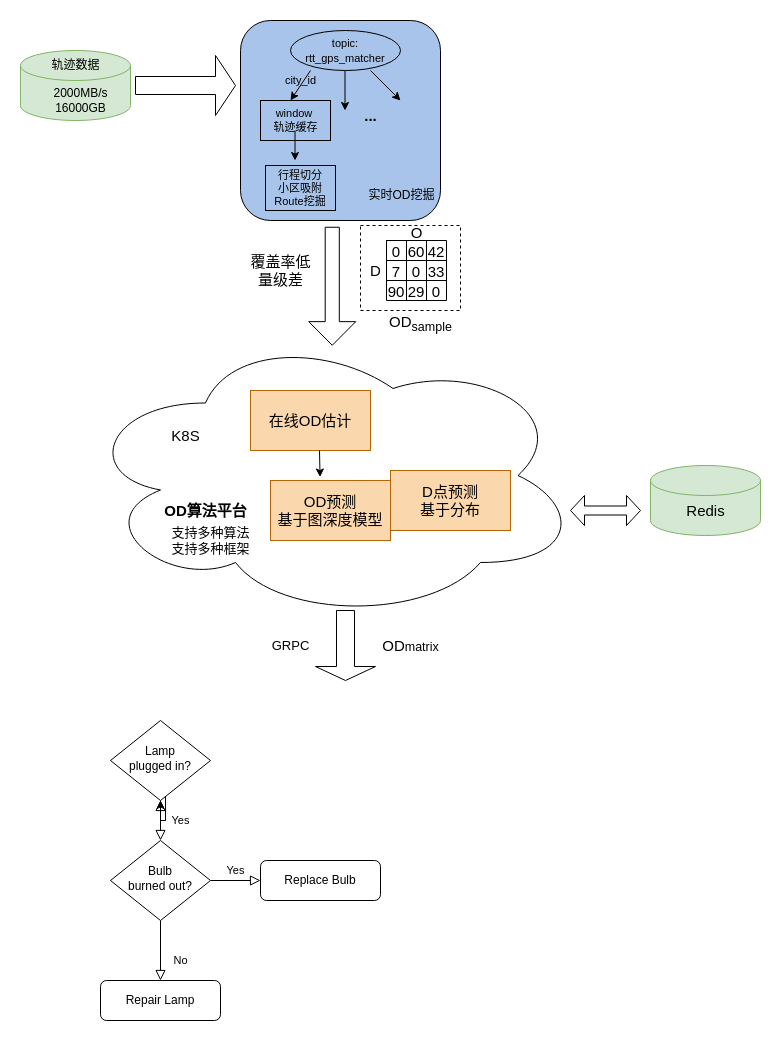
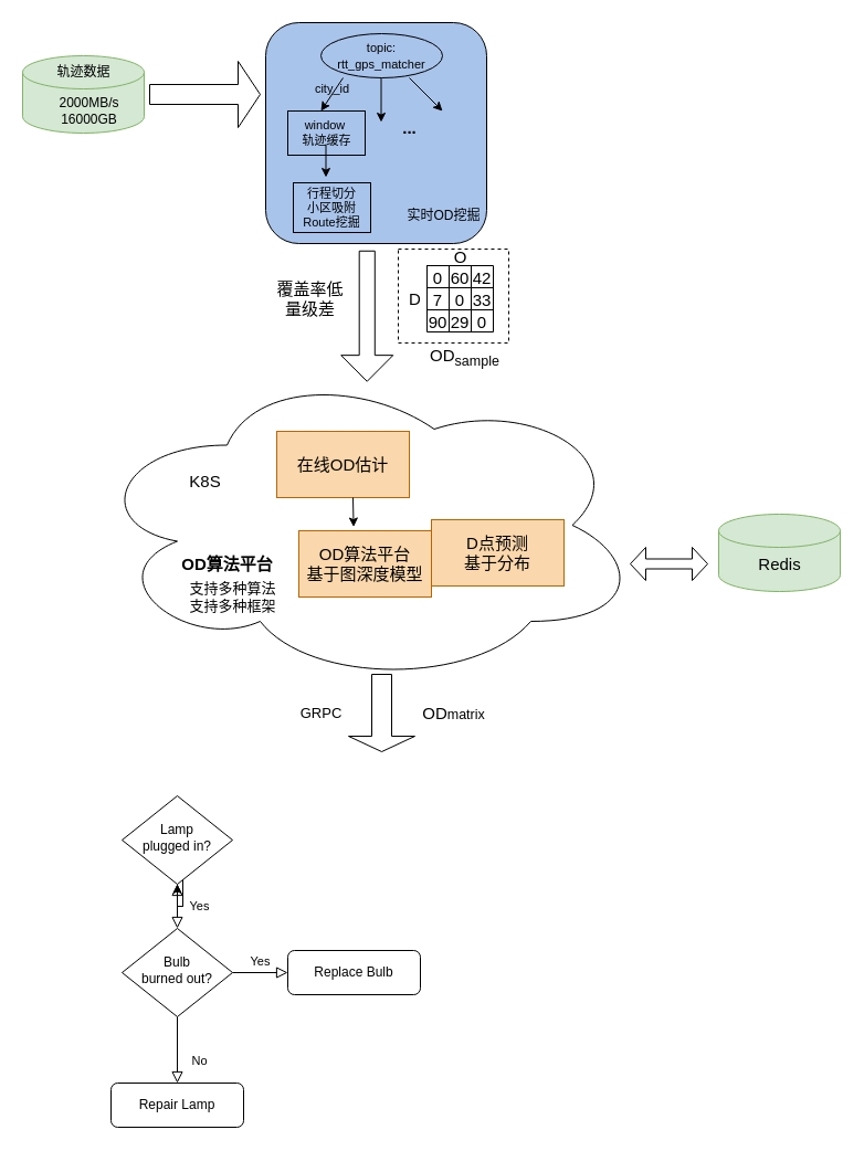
  <mxCell id="0" />
  <mxCell id="1" parent="0" />
  <mxCell id="2" value="" style="whiteSpace=wrap;html=1;fontSize=15;strokeColor=default;fillColor=#FFFFFF;dashed=1;" vertex="1" parent="1"><mxGeometry x="360" y="225" width="100" height="85" as="geometry" /></mxCell>
  <mxCell id="3" value="" style="rounded=0;html=1;jettySize=auto;orthogonalLoop=1;fontSize=11;endArrow=block;endFill=0;endSize=8;strokeWidth=1;shadow=0;labelBackgroundColor=none;edgeStyle=orthogonalEdgeStyle;" parent="1" target="6" edge="1"><mxGeometry relative="1" as="geometry"><mxPoint x="185" y="770" as="sourcePoint" /></mxGeometry></mxCell>
  <mxCell id="4" value="" style="edgeStyle=orthogonalEdgeStyle;rounded=0;orthogonalLoop=1;jettySize=auto;html=1;" edge="1" parent="1" target="6"><mxGeometry relative="1" as="geometry"><mxPoint x="185" y="770" as="sourcePoint" /></mxGeometry></mxCell>
  <mxCell id="5" value="Yes" style="rounded=0;html=1;jettySize=auto;orthogonalLoop=1;fontSize=11;endArrow=block;endFill=0;endSize=8;strokeWidth=1;shadow=0;labelBackgroundColor=none;edgeStyle=orthogonalEdgeStyle;" parent="1" source="6" target="9" edge="1"><mxGeometry y="20" relative="1" as="geometry"><mxPoint as="offset" /></mxGeometry></mxCell>
  <mxCell id="6" value="Lamp&lt;br&gt;plugged in?" style="rhombus;whiteSpace=wrap;html=1;shadow=0;fontFamily=Helvetica;fontSize=12;align=center;strokeWidth=1;spacing=6;spacingTop=-4;" parent="1" vertex="1"><mxGeometry x="110" y="720" width="100" height="80" as="geometry" /></mxCell>
  <mxCell id="7" value="No" style="rounded=0;html=1;jettySize=auto;orthogonalLoop=1;fontSize=11;endArrow=block;endFill=0;endSize=8;strokeWidth=1;shadow=0;labelBackgroundColor=none;edgeStyle=orthogonalEdgeStyle;" parent="1" source="9" target="10" edge="1"><mxGeometry x="0.333" y="20" relative="1" as="geometry"><mxPoint as="offset" /></mxGeometry></mxCell>
  <mxCell id="8" value="Yes" style="edgeStyle=orthogonalEdgeStyle;rounded=0;html=1;jettySize=auto;orthogonalLoop=1;fontSize=11;endArrow=block;endFill=0;endSize=8;strokeWidth=1;shadow=0;labelBackgroundColor=none;" parent="1" source="9" target="11" edge="1"><mxGeometry y="10" relative="1" as="geometry"><mxPoint as="offset" /></mxGeometry></mxCell>
  <mxCell id="9" value="Bulb&lt;br&gt;burned out?" style="rhombus;whiteSpace=wrap;html=1;shadow=0;fontFamily=Helvetica;fontSize=12;align=center;strokeWidth=1;spacing=6;spacingTop=-4;" parent="1" vertex="1"><mxGeometry x="110" y="840" width="100" height="80" as="geometry" /></mxCell>
  <mxCell id="10" value="Repair Lamp" style="rounded=1;whiteSpace=wrap;html=1;fontSize=12;glass=0;strokeWidth=1;shadow=0;" parent="1" vertex="1"><mxGeometry x="100" y="980" width="120" height="40" as="geometry" /></mxCell>
  <mxCell id="11" value="Replace Bulb" style="rounded=1;whiteSpace=wrap;html=1;fontSize=12;glass=0;strokeWidth=1;shadow=0;" parent="1" vertex="1"><mxGeometry x="260" y="860" width="120" height="40" as="geometry" /></mxCell>
  <mxCell id="12" value="" style="ellipse;shape=cloud;whiteSpace=wrap;html=1;" vertex="1" parent="1"><mxGeometry x="80" y="330" width="500" height="290" as="geometry" /></mxCell>
  <mxCell id="13" value="" style="shape=cylinder3;whiteSpace=wrap;html=1;boundedLbl=1;backgroundOutline=1;size=15;fillColor=#d5e8d4;strokeColor=#82b366;" vertex="1" parent="1"><mxGeometry x="20" y="50" width="110" height="70" as="geometry" /></mxCell>
  <mxCell id="14" value="&lt;br&gt;&lt;span style=&quot;background-color: initial;&quot;&gt;2000MB/s &lt;br&gt;16000GB&lt;/span&gt;&lt;div&gt;&lt;br&gt;&lt;/div&gt;" style="text;html=1;align=center;verticalAlign=middle;resizable=0;points=[];autosize=1;strokeColor=none;fillColor=none;" vertex="1" parent="1"><mxGeometry x="40" y="65" width="80" height="70" as="geometry" /></mxCell>
  <mxCell id="15" value="轨迹数据" style="text;html=1;align=center;verticalAlign=middle;resizable=0;points=[];autosize=1;strokeColor=none;fillColor=none;" vertex="1" parent="1"><mxGeometry x="40" y="50" width="70" height="30" as="geometry" /></mxCell>
  <mxCell id="16" value="" style="rounded=1;whiteSpace=wrap;html=1;fillColor=#A9C4EB;" vertex="1" parent="1"><mxGeometry x="240" y="20" width="200" height="200" as="geometry" /></mxCell>
  <mxCell id="17" value="实时OD挖掘" style="text;html=1;align=center;verticalAlign=middle;resizable=0;points=[];autosize=1;strokeColor=none;fillColor=none;" vertex="1" parent="1"><mxGeometry x="356" y="180" width="90" height="30" as="geometry" /></mxCell>
  <mxCell id="18" value="&lt;font style=&quot;font-size: 11px;&quot;&gt;topic: rtt_gps_matcher&lt;/font&gt;" style="ellipse;whiteSpace=wrap;html=1;fillColor=#A9C4EB;" vertex="1" parent="1"><mxGeometry x="290" y="30" width="110" height="40" as="geometry" /></mxCell>
  <mxCell id="19" value="" style="endArrow=classic;html=1;rounded=0;fontSize=11;" edge="1" parent="1"><mxGeometry width="50" height="50" relative="1" as="geometry"><mxPoint x="310" y="70" as="sourcePoint" /><mxPoint x="290" y="100" as="targetPoint" /></mxGeometry></mxCell>
  <mxCell id="20" value="city_id" style="text;html=1;align=center;verticalAlign=middle;resizable=0;points=[];autosize=1;strokeColor=none;fillColor=none;fontSize=11;" vertex="1" parent="1"><mxGeometry x="270" y="65" width="60" height="30" as="geometry" /></mxCell>
  <mxCell id="21" value="" style="endArrow=classic;html=1;rounded=0;fontSize=11;" edge="1" parent="1"><mxGeometry width="50" height="50" relative="1" as="geometry"><mxPoint x="344.5" y="70" as="sourcePoint" /><mxPoint x="344.5" y="110" as="targetPoint" /></mxGeometry></mxCell>
  <mxCell id="22" value="" style="endArrow=classic;html=1;rounded=0;fontSize=11;" edge="1" parent="1"><mxGeometry width="50" height="50" relative="1" as="geometry"><mxPoint x="370" y="70" as="sourcePoint" /><mxPoint x="400" y="100" as="targetPoint" /></mxGeometry></mxCell>
  <mxCell id="23" value="" style="ellipse;whiteSpace=wrap;html=1;fontSize=11;" vertex="1" parent="1"><mxGeometry x="260" y="105" width="70" height="30" as="geometry" /></mxCell>
  <mxCell id="24" value="window&amp;nbsp;&lt;br&gt;轨迹缓存" style="text;html=1;align=center;verticalAlign=middle;resizable=0;points=[];autosize=1;strokeColor=default;fillColor=#A9C4EB;fontSize=11;" vertex="1" parent="1"><mxGeometry x="260" y="100" width="70" height="40" as="geometry" /></mxCell>
  <mxCell id="25" value="" style="endArrow=classic;html=1;rounded=0;fontSize=11;" edge="1" parent="1"><mxGeometry width="50" height="50" relative="1" as="geometry"><mxPoint x="294.5" y="130" as="sourcePoint" /><mxPoint x="294.5" y="160" as="targetPoint" /></mxGeometry></mxCell>
  <mxCell id="26" value="行程切分&lt;br&gt;小区吸附&lt;br&gt;Route挖掘" style="whiteSpace=wrap;html=1;fontSize=11;fillColor=#A9C4EB;" vertex="1" parent="1"><mxGeometry x="265" y="165" width="70" height="45" as="geometry" /></mxCell>
  <mxCell id="27" value="&lt;b&gt;&lt;font style=&quot;font-size: 15px;&quot;&gt;...&lt;/font&gt;&lt;/b&gt;" style="text;html=1;align=center;verticalAlign=middle;resizable=0;points=[];autosize=1;strokeColor=none;fillColor=none;fontSize=11;" vertex="1" parent="1"><mxGeometry x="350" y="100" width="40" height="30" as="geometry" /></mxCell>
  <mxCell id="28" value="" style="shape=singleArrow;whiteSpace=wrap;html=1;rotation=90;" vertex="1" parent="1"><mxGeometry x="272.75" y="262.25" width="118" height="47" as="geometry" /></mxCell>
  <mxCell id="29" value="在线OD估计" style="whiteSpace=wrap;html=1;fontSize=15;strokeColor=#b46504;fillColor=#fad7ac;" vertex="1" parent="1"><mxGeometry x="250" y="390" width="120" height="60" as="geometry" /></mxCell>
  <mxCell id="30" value="" style="shape=table;html=1;whiteSpace=wrap;startSize=0;container=1;collapsible=0;childLayout=tableLayout;fontSize=15;" vertex="1" parent="1"><mxGeometry x="386" y="240" width="60" height="60" as="geometry" /></mxCell>
  <mxCell id="31" value="" style="shape=tableRow;horizontal=0;startSize=0;swimlaneHead=0;swimlaneBody=0;top=0;left=0;bottom=0;right=0;collapsible=0;dropTarget=0;fillColor=none;points=[[0,0.5],[1,0.5]];portConstraint=eastwest;fontSize=15;strokeColor=default;" vertex="1" parent="30"><mxGeometry width="60" height="20" as="geometry" /></mxCell>
  <mxCell id="32" value="0" style="shape=partialRectangle;html=1;whiteSpace=wrap;connectable=0;fillColor=none;top=0;left=0;bottom=0;right=0;overflow=hidden;fontSize=15;strokeColor=default;" vertex="1" parent="31"><mxGeometry width="20" height="20" as="geometry"><mxRectangle width="20" height="20" as="alternateBounds" /></mxGeometry></mxCell>
  <mxCell id="33" value="60" style="shape=partialRectangle;html=1;whiteSpace=wrap;connectable=0;fillColor=none;top=0;left=0;bottom=0;right=0;overflow=hidden;fontSize=15;strokeColor=default;" vertex="1" parent="31"><mxGeometry x="20" width="20" height="20" as="geometry"><mxRectangle width="20" height="20" as="alternateBounds" /></mxGeometry></mxCell>
  <mxCell id="34" value="42" style="shape=partialRectangle;html=1;whiteSpace=wrap;connectable=0;fillColor=none;top=0;left=0;bottom=0;right=0;overflow=hidden;fontSize=15;strokeColor=default;" vertex="1" parent="31"><mxGeometry x="40" width="20" height="20" as="geometry"><mxRectangle width="20" height="20" as="alternateBounds" /></mxGeometry></mxCell>
  <mxCell id="35" value="" style="shape=tableRow;horizontal=0;startSize=0;swimlaneHead=0;swimlaneBody=0;top=0;left=0;bottom=0;right=0;collapsible=0;dropTarget=0;fillColor=none;points=[[0,0.5],[1,0.5]];portConstraint=eastwest;fontSize=15;strokeColor=default;" vertex="1" parent="30"><mxGeometry y="20" width="60" height="20" as="geometry" /></mxCell>
  <mxCell id="36" value="7" style="shape=partialRectangle;html=1;whiteSpace=wrap;connectable=0;fillColor=none;top=0;left=0;bottom=0;right=0;overflow=hidden;fontSize=15;strokeColor=default;" vertex="1" parent="35"><mxGeometry width="20" height="20" as="geometry"><mxRectangle width="20" height="20" as="alternateBounds" /></mxGeometry></mxCell>
  <mxCell id="37" value="0" style="shape=partialRectangle;html=1;whiteSpace=wrap;connectable=0;fillColor=none;top=0;left=0;bottom=0;right=0;overflow=hidden;fontSize=15;strokeColor=default;" vertex="1" parent="35"><mxGeometry x="20" width="20" height="20" as="geometry"><mxRectangle width="20" height="20" as="alternateBounds" /></mxGeometry></mxCell>
  <mxCell id="38" value="33" style="shape=partialRectangle;html=1;whiteSpace=wrap;connectable=0;fillColor=none;top=0;left=0;bottom=0;right=0;overflow=hidden;fontSize=15;strokeColor=default;" vertex="1" parent="35"><mxGeometry x="40" width="20" height="20" as="geometry"><mxRectangle width="20" height="20" as="alternateBounds" /></mxGeometry></mxCell>
  <mxCell id="39" value="" style="shape=tableRow;horizontal=0;startSize=0;swimlaneHead=0;swimlaneBody=0;top=0;left=0;bottom=0;right=0;collapsible=0;dropTarget=0;fillColor=none;points=[[0,0.5],[1,0.5]];portConstraint=eastwest;fontSize=15;strokeColor=default;" vertex="1" parent="30"><mxGeometry y="40" width="60" height="20" as="geometry" /></mxCell>
  <mxCell id="40" value="90" style="shape=partialRectangle;html=1;whiteSpace=wrap;connectable=0;fillColor=none;top=0;left=0;bottom=0;right=0;overflow=hidden;fontSize=15;strokeColor=default;" vertex="1" parent="39"><mxGeometry width="20" height="20" as="geometry"><mxRectangle width="20" height="20" as="alternateBounds" /></mxGeometry></mxCell>
  <mxCell id="41" value="29" style="shape=partialRectangle;html=1;whiteSpace=wrap;connectable=0;fillColor=none;top=0;left=0;bottom=0;right=0;overflow=hidden;fontSize=15;strokeColor=default;" vertex="1" parent="39"><mxGeometry x="20" width="20" height="20" as="geometry"><mxRectangle width="20" height="20" as="alternateBounds" /></mxGeometry></mxCell>
  <mxCell id="42" value="0" style="shape=partialRectangle;html=1;whiteSpace=wrap;connectable=0;fillColor=none;top=0;left=0;bottom=0;right=0;overflow=hidden;pointerEvents=1;fontSize=15;strokeColor=default;" vertex="1" parent="39"><mxGeometry x="40" width="20" height="20" as="geometry"><mxRectangle width="20" height="20" as="alternateBounds" /></mxGeometry></mxCell>
  <mxCell id="43" value="O" style="text;html=1;align=center;verticalAlign=middle;resizable=0;points=[];autosize=1;strokeColor=none;fillColor=none;fontSize=15;" vertex="1" parent="1"><mxGeometry x="396" y="217" width="40" height="30" as="geometry" /></mxCell>
  <mxCell id="44" value="D" style="text;html=1;align=center;verticalAlign=middle;resizable=0;points=[];autosize=1;strokeColor=none;fillColor=none;fontSize=15;" vertex="1" parent="1"><mxGeometry x="360" y="255" width="30" height="30" as="geometry" /></mxCell>
- <mxCell id="45" value="OD预测&lt;br&gt;基于图深度模型" style="whiteSpace=wrap;html=1;fontSize=15;strokeColor=#b46504;fillColor=#fad7ac;" vertex="1" parent="1"><mxGeometry x="270" y="480" width="120" height="60" as="geometry" /></mxCell>
+ <mxCell id="45" value="OD算法平台&lt;br&gt;基于图深度模型" style="whiteSpace=wrap;html=1;fontSize=15;strokeColor=#b46504;fillColor=#fad7ac;" vertex="1" parent="1"><mxGeometry x="270" y="480" width="120" height="60" as="geometry" /></mxCell>
  <mxCell id="46" value="D点预测&lt;br&gt;基于分布" style="whiteSpace=wrap;html=1;fontSize=15;strokeColor=#b46504;fillColor=#fad7ac;" vertex="1" parent="1"><mxGeometry x="390" y="470" width="120" height="60" as="geometry" /></mxCell>
  <mxCell id="47" value="覆盖率低&lt;br&gt;量级差" style="text;html=1;align=center;verticalAlign=middle;resizable=0;points=[];autosize=1;strokeColor=none;fillColor=none;fontSize=15;" vertex="1" parent="1"><mxGeometry x="240" y="245" width="80" height="50" as="geometry" /></mxCell>
  <mxCell id="48" value="OD&lt;sub&gt;sample&lt;/sub&gt;" style="text;html=1;align=center;verticalAlign=middle;resizable=0;points=[];autosize=1;strokeColor=none;fillColor=none;fontSize=15;" vertex="1" parent="1"><mxGeometry x="375" y="308" width="90" height="30" as="geometry" /></mxCell>
  <mxCell id="49" value="" style="endArrow=classic;html=1;rounded=0;fontSize=15;entryX=0.413;entryY=-0.058;entryDx=0;entryDy=0;entryPerimeter=0;" edge="1" parent="1" target="45"><mxGeometry width="50" height="50" relative="1" as="geometry"><mxPoint x="319" y="450" as="sourcePoint" /><mxPoint x="319" y="470" as="targetPoint" /></mxGeometry></mxCell>
  <mxCell id="50" value="&lt;font style=&quot;&quot;&gt;&lt;font style=&quot;font-size: 15px;&quot;&gt;&lt;b&gt;OD算法平台&lt;/b&gt;&lt;/font&gt;&lt;br&gt;&lt;/font&gt;" style="text;html=1;align=center;verticalAlign=middle;resizable=0;points=[];autosize=1;strokeColor=none;fillColor=none;" vertex="1" parent="1"><mxGeometry x="150" y="495" width="110" height="30" as="geometry" /></mxCell>
  <mxCell id="51" value="K8S" style="text;html=1;align=center;verticalAlign=middle;resizable=0;points=[];autosize=1;strokeColor=none;fillColor=none;fontSize=15;" vertex="1" parent="1"><mxGeometry x="160" y="420" width="50" height="30" as="geometry" /></mxCell>
  <mxCell id="52" value="" style="shape=doubleArrow;whiteSpace=wrap;html=1;fontSize=14;strokeColor=default;fillColor=#FFFFFF;" vertex="1" parent="1"><mxGeometry x="570" y="495" width="70" height="30" as="geometry" /></mxCell>
  <mxCell id="53" value="" style="shape=cylinder3;whiteSpace=wrap;html=1;boundedLbl=1;backgroundOutline=1;size=15;fillColor=#d5e8d4;strokeColor=#82b366;" vertex="1" parent="1"><mxGeometry x="650" y="465" width="110" height="70" as="geometry" /></mxCell>
  <mxCell id="54" value="&lt;font style=&quot;font-size: 15px;&quot;&gt;Redis&lt;/font&gt;" style="text;html=1;align=center;verticalAlign=middle;resizable=0;points=[];autosize=1;strokeColor=none;fillColor=none;fontSize=14;" vertex="1" parent="1"><mxGeometry x="675" y="495" width="60" height="30" as="geometry" /></mxCell>
  <mxCell id="55" value="" style="shape=singleArrow;whiteSpace=wrap;html=1;fontSize=15;strokeColor=default;fillColor=#FFFFFF;" vertex="1" parent="1"><mxGeometry x="135" y="55" width="100" height="60" as="geometry" /></mxCell>
  <mxCell id="56" value="" style="shape=singleArrow;direction=south;whiteSpace=wrap;html=1;fontSize=15;strokeColor=default;fillColor=#FFFFFF;" vertex="1" parent="1"><mxGeometry x="315" y="610" width="60" height="70" as="geometry" /></mxCell>
  <mxCell id="57" value="&lt;font style=&quot;font-size: 13px;&quot;&gt;支持多种算法&lt;br style=&quot;&quot;&gt;支持多种框架&lt;/font&gt;" style="text;html=1;align=center;verticalAlign=middle;resizable=0;points=[];autosize=1;strokeColor=none;fillColor=none;fontSize=12;" vertex="1" parent="1"><mxGeometry x="160" y="520" width="100" height="40" as="geometry" /></mxCell>
  <mxCell id="58" value="GRPC" style="text;html=1;align=center;verticalAlign=middle;resizable=0;points=[];autosize=1;strokeColor=none;fillColor=none;fontSize=13;" vertex="1" parent="1"><mxGeometry x="260" y="630" width="60" height="30" as="geometry" /></mxCell>
  <mxCell id="59" value="OD&lt;span style=&quot;font-size: 12.5px;&quot;&gt;matrix&lt;/span&gt;" style="text;html=1;align=center;verticalAlign=middle;resizable=0;points=[];autosize=1;strokeColor=none;fillColor=none;fontSize=15;" vertex="1" parent="1"><mxGeometry x="370" y="630" width="80" height="30" as="geometry" /></mxCell>
